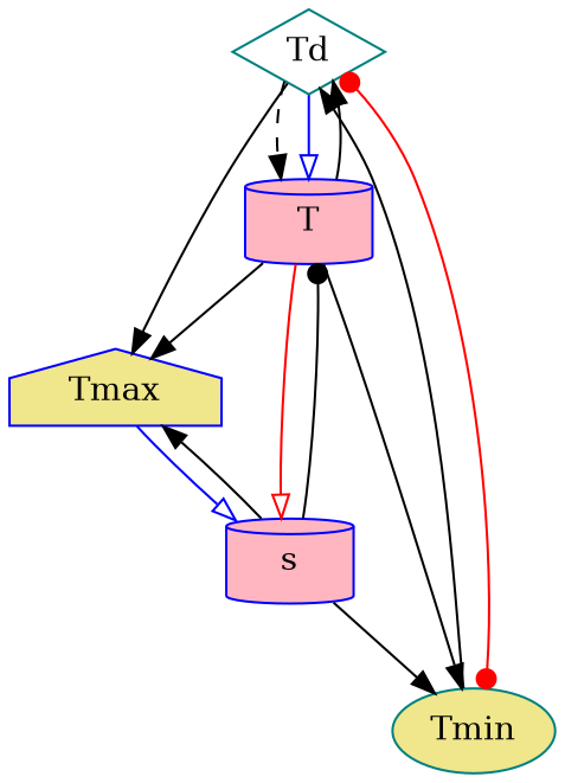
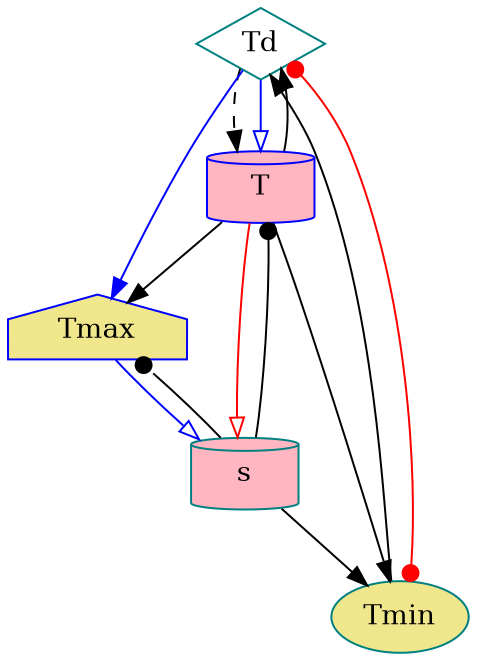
  digraph {
    node [color=teal fillcolor=lightpink shape=cylinder style=filled]
    Td [fillcolor=white shape=diamond]
    T [color=blue]
    Tmax [color=blue fillcolor=khaki shape=house]
-   s [color=blue]
+   s
    Tmin [fillcolor=khaki shape=ellipse]
    Td -> T [style=dashed]
    Td -> T [arrowhead=onormal color=blue]
-   Td -> Tmax
+   Td -> Tmax [color=blue]
    T -> Td
    T -> Tmax
    T -> s [arrowhead=onormal color=red]
    T -> Tmin
    Tmax -> s [arrowhead=onormal color=blue]
    s -> T [arrowhead=dot]
-   s -> Tmax
+   s -> Tmax [arrowhead=dot]
    s -> Tmin
    Tmin -> Td
    Tmin -> Td [arrowhead=dot arrowtail=dot color=red dir=both]
  }
